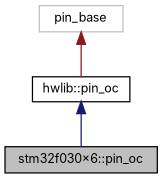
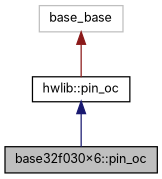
  digraph {
    fontname=Inter
    node [color=black fillcolor=white fontname=Inter fontsize=10 shape=record style=filled]
    edge [dir=back fontname=Inter fontsize=10 labelfontname=Helvetica labelfontsize=10 style=solid]
-   n1 [fillcolor=grey75 fontcolor=black height=0.2 label="stm32f030x6::pin_oc" width=0.4]
+   n1 [fillcolor=grey75 fontcolor=black height=0.2 label="base32f030x6::pin_oc" width=0.4]
    n2 [height=0.2 label="hwlib::pin_oc" width=0.4]
-   n3 [color=grey75 height=0.2 label=pin_base width=0.4]
+   n3 [color=grey75 height=0.2 label=base_base width=0.4]
    n2 -> n1 [color=midnightblue]
    n3 -> n2 [color=firebrick4]
  }
